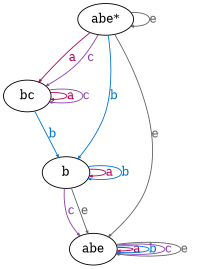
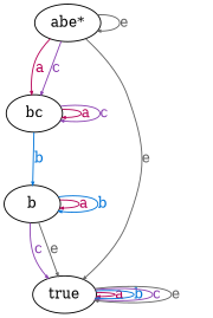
  digraph {
    edge [arrowsize=0.3 color="#646464" fontcolor="#646464"]
    n1 [label="abe*"]
    bc
    b
-   true [label=abe]
+   true
    n1 -> n1 [label=e]
    n1 -> bc [color="#b60157" fontcolor="#b60157" label=a]
    n1 -> bc [color="#8b41b1" fontcolor="#8b41b1" label=c]
-   n1 -> b [color="#0074d9" fontcolor="#0074d9" label=b]
    n1 -> true [label=e]
    bc -> bc [color="#b60157" fontcolor="#b60157" label=a]
    bc -> bc [color="#8b41b1" fontcolor="#8b41b1" label=c]
    bc -> b [color="#0074d9" fontcolor="#0074d9" label=b]
    b -> b [color="#b60157" fontcolor="#b60157" label=a]
    b -> b [color="#0074d9" fontcolor="#0074d9" label=b]
    b -> true [color="#8b41b1" fontcolor="#8b41b1" label=c]
    b -> true [label=e]
    true -> true [color="#b60157" fontcolor="#b60157" label=a]
    true -> true [color="#0074d9" fontcolor="#0074d9" label=b]
    true -> true [color="#8b41b1" fontcolor="#8b41b1" label=c]
    true -> true [label=e]
  }
